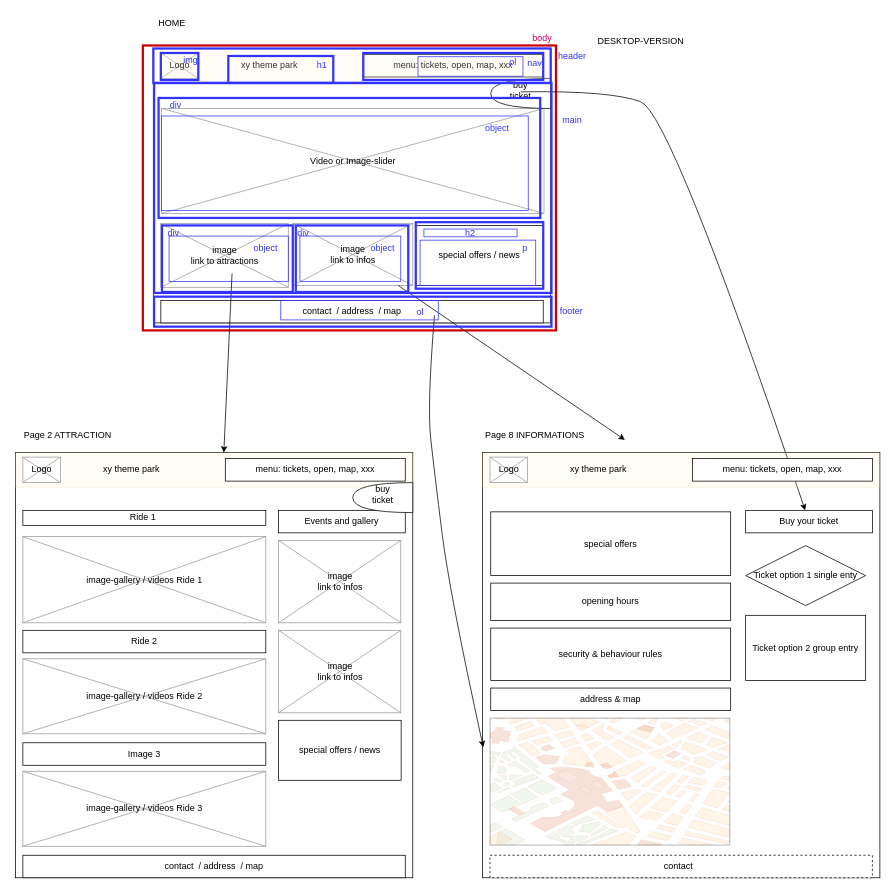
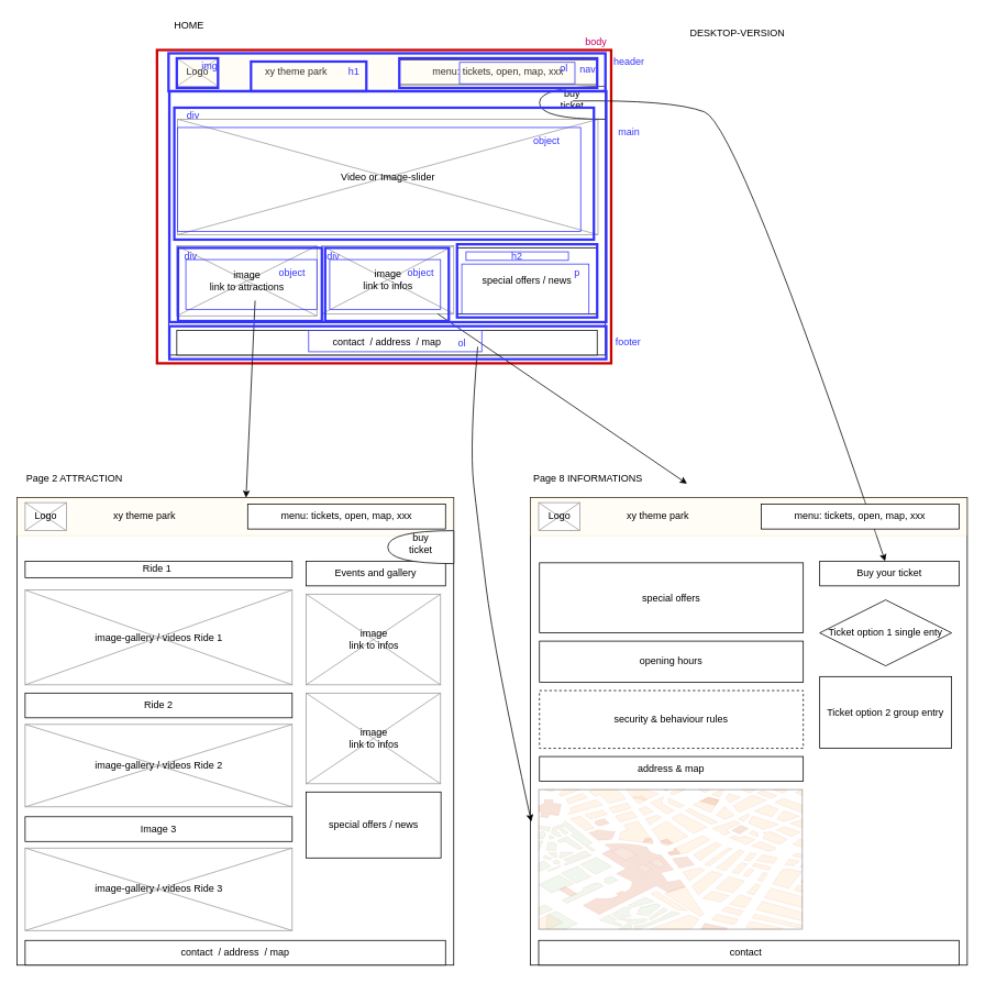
  <mxCell id="0" />
  <mxCell id="1" parent="0" />
  <mxCell id="2" value="" style="rounded=0;whiteSpace=wrap;html=1;strokeWidth=3;fillColor=none;strokeColor=#CC0000;" parent="1" vertex="1"><mxGeometry x="190" y="60" width="551" height="380" as="geometry" /></mxCell>
  <mxCell id="3" value="" style="rounded=0;whiteSpace=wrap;html=1;verticalAlign=middle;" parent="1" vertex="1"><mxGeometry x="643" y="603" width="530" height="567" as="geometry" /></mxCell>
  <mxCell id="4" value="" style="rounded=0;whiteSpace=wrap;html=1;verticalAlign=middle;" parent="1" vertex="1"><mxGeometry x="20" y="603" width="530" height="567" as="geometry" /></mxCell>
  <mxCell id="5" value="" style="rounded=0;whiteSpace=wrap;html=1;labelBackgroundColor=none;opacity=20;fillColor=#fff2cc;strokeColor=#d6b656;" parent="1" vertex="1"><mxGeometry x="204" y="64" width="530" height="46" as="geometry" /></mxCell>
  <mxCell id="6" value="" style="rounded=0;whiteSpace=wrap;html=1;labelBackgroundColor=none;opacity=20;fillColor=#ffe6cc;strokeColor=#d79b00;" parent="1" vertex="1"><mxGeometry x="484" y="110" width="220" height="270" as="geometry" /></mxCell>
  <mxCell id="7" value="" style="rounded=0;whiteSpace=wrap;html=1;verticalAlign=middle;" parent="1" vertex="1"><mxGeometry x="204" y="64" width="530" height="366" as="geometry" /></mxCell>
  <mxCell id="8" value="HOME" style="text;html=1;strokeColor=none;fillColor=none;align=center;verticalAlign=middle;whiteSpace=wrap;rounded=0;" parent="1" vertex="1"><mxGeometry x="194" width="70" height="20" as="geometry" y="20" /></mxCell>
  <mxCell id="9" value="Page 2 ATTRACTION" style="text;html=1;strokeColor=none;fillColor=none;align=center;verticalAlign=middle;whiteSpace=wrap;rounded=0;" parent="1" vertex="1"><mxGeometry x="20" y="570" width="140" height="20" as="geometry" /></mxCell>
  <mxCell id="10" value="Video or Image-slider" style="verticalLabelPosition=middle;shadow=0;dashed=0;align=center;html=1;verticalAlign=middle;strokeWidth=1;shape=mxgraph.mockup.graphics.simpleIcon;strokeColor=#999999;fillColor=#ffffff;labelPosition=center;" parent="1" vertex="1"><mxGeometry x="215" y="144" width="510" height="140" as="geometry" /></mxCell>
  <mxCell id="11" value="image&lt;br&gt;link to attractions" style="verticalLabelPosition=middle;shadow=0;dashed=0;align=center;html=1;verticalAlign=middle;strokeWidth=1;shape=mxgraph.mockup.graphics.simpleIcon;strokeColor=#999999;fillColor=#ffffff;labelPosition=center;" parent="1" vertex="1"><mxGeometry x="214" y="297.5" width="170" height="85" as="geometry" /></mxCell>
  <mxCell id="12" value="image&lt;br&gt;link to infos" style="verticalLabelPosition=middle;shadow=0;dashed=0;align=center;html=1;verticalAlign=middle;strokeWidth=1;shape=mxgraph.mockup.graphics.simpleIcon;strokeColor=#999999;fillColor=#ffffff;labelPosition=center;" parent="1" vertex="1"><mxGeometry x="390" y="297.5" width="160" height="82.5" as="geometry" /></mxCell>
  <mxCell id="13" value="&lt;div&gt;Logo&lt;/div&gt;" style="verticalLabelPosition=middle;shadow=0;dashed=0;align=center;html=1;verticalAlign=middle;strokeWidth=1;shape=mxgraph.mockup.graphics.simpleIcon;strokeColor=#999999;fillColor=#ffffff;labelPosition=center;" parent="1" vertex="1"><mxGeometry x="214" y="70" width="50" height="34" as="geometry" /></mxCell>
  <mxCell id="14" value="" style="shape=or;whiteSpace=wrap;html=1;gradientColor=none;rotation=-180;" parent="1" vertex="1"><mxGeometry x="654" y="104" width="80" height="40" as="geometry" /></mxCell>
  <mxCell id="15" value="xy theme park" style="text;html=1;strokeColor=none;fillColor=none;align=center;verticalAlign=middle;whiteSpace=wrap;rounded=0;" parent="1" vertex="1"><mxGeometry x="309" y="77" width="100" height="20" as="geometry" /></mxCell>
  <mxCell id="16" value="special offers / news" style="rounded=0;whiteSpace=wrap;html=1;gradientColor=none;" parent="1" vertex="1"><mxGeometry x="554" y="300" width="170" height="80" as="geometry" /></mxCell>
  <mxCell id="17" value="contact &amp;nbsp;/ address &amp;nbsp;/ map" style="rounded=0;whiteSpace=wrap;html=1;gradientColor=none;" parent="1" vertex="1"><mxGeometry x="214" y="400" width="510" height="30" as="geometry" /></mxCell>
  <mxCell id="18" value="image-gallery / videos Ride 1" style="verticalLabelPosition=middle;shadow=0;dashed=0;align=center;html=1;verticalAlign=middle;strokeWidth=1;shape=mxgraph.mockup.graphics.simpleIcon;strokeColor=#999999;fillColor=#ffffff;labelPosition=center;" parent="1" vertex="1"><mxGeometry x="30" y="715" width="324" height="115" as="geometry" /></mxCell>
  <mxCell id="19" value="Ride 1&amp;nbsp;" style="rounded=0;whiteSpace=wrap;html=1;gradientColor=none;" parent="1" vertex="1"><mxGeometry x="30" y="680" width="324" height="20" as="geometry" /></mxCell>
  <mxCell id="20" value="special offers" style="rounded=0;whiteSpace=wrap;html=1;gradientColor=none;" parent="1" vertex="1"><mxGeometry x="654" y="682" width="320" height="85" as="geometry" /></mxCell>
  <mxCell id="21" value="buy ticket" style="text;html=1;strokeColor=none;fillColor=none;align=center;verticalAlign=middle;whiteSpace=wrap;rounded=0;labelBackgroundColor=none;opacity=20;" parent="1" vertex="1"><mxGeometry x="674" y="110" width="40" height="20" as="geometry" /></mxCell>
  <mxCell id="22" value="image-gallery / videos Ride 2" style="verticalLabelPosition=middle;shadow=0;dashed=0;align=center;html=1;verticalAlign=middle;strokeWidth=1;shape=mxgraph.mockup.graphics.simpleIcon;strokeColor=#999999;fillColor=#ffffff;labelPosition=center;" parent="1" vertex="1"><mxGeometry x="30" y="878" width="324" height="100" as="geometry" /></mxCell>
  <mxCell id="23" value="Ride 2" style="rounded=0;whiteSpace=wrap;html=1;gradientColor=none;" parent="1" vertex="1"><mxGeometry x="30" y="840" width="324" height="30" as="geometry" /></mxCell>
  <mxCell id="24" value="image&lt;br&gt;link to infos" style="verticalLabelPosition=middle;shadow=0;dashed=0;align=center;html=1;verticalAlign=middle;strokeWidth=1;shape=mxgraph.mockup.graphics.simpleIcon;strokeColor=#999999;fillColor=#ffffff;labelPosition=center;" parent="1" vertex="1"><mxGeometry x="371" y="720" width="163" height="110" as="geometry" /></mxCell>
  <mxCell id="25" value="Events and gallery" style="rounded=0;whiteSpace=wrap;html=1;gradientColor=none;" parent="1" vertex="1"><mxGeometry x="371" y="680" width="169" height="30" as="geometry" /></mxCell>
  <mxCell id="26" value="" style="curved=1;endArrow=classic;html=1;strokeWidth=1;" parent="1" target="47" edge="1"><mxGeometry width="50" height="50" relative="1" as="geometry"><mxPoint x="694" y="121.818" as="sourcePoint" /><mxPoint x="964" y="420" as="targetPoint" /><Array as="points"><mxPoint x="814" y="120" /><mxPoint x="894" y="150" /></Array></mxGeometry></mxCell>
  <mxCell id="27" value="" style="verticalLabelPosition=bottom;shadow=0;dashed=0;align=center;html=1;verticalAlign=top;strokeWidth=1;shape=mxgraph.mockup.misc.map;labelBackgroundColor=none;gradientColor=none;opacity=20;" parent="1" vertex="1"><mxGeometry x="653" y="957" width="321" height="170" as="geometry" /></mxCell>
  <mxCell id="28" value="" style="curved=1;endArrow=classic;html=1;strokeWidth=1;entryX=0.002;entryY=0.693;entryDx=0;entryDy=0;entryPerimeter=0;" parent="1" target="3" edge="1"><mxGeometry width="50" height="50" relative="1" as="geometry"><mxPoint x="579" y="420" as="sourcePoint" /><mxPoint x="619" y="820" as="targetPoint" /><Array as="points"><mxPoint x="569" y="540" /><mxPoint x="579" y="630" /><mxPoint x="599" y="790" /></Array></mxGeometry></mxCell>
  <mxCell id="29" value="address &amp;amp; map" style="rounded=0;whiteSpace=wrap;html=1;gradientColor=none;" parent="1" vertex="1"><mxGeometry x="654" y="917" width="320" height="30" as="geometry" /></mxCell>
  <mxCell id="30" value="opening hours" style="rounded=0;whiteSpace=wrap;html=1;gradientColor=none;" parent="1" vertex="1"><mxGeometry x="654" y="777" width="320" height="50" as="geometry" /></mxCell>
  <mxCell id="31" value="Ticket option 1 single enty" style="rhombus;whiteSpace=wrap;html=1;gradientColor=none;" parent="1" vertex="1"><mxGeometry x="994" y="727" width="160" height="80" as="geometry" /></mxCell>
  <mxCell id="32" value="Ticket option 2 group entry" style="rounded=0;whiteSpace=wrap;html=1;gradientColor=none;" parent="1" vertex="1"><mxGeometry x="994" y="820" width="160" height="87" as="geometry" /></mxCell>
- <mxCell id="33" value="security &amp;amp; behaviour rules" style="rounded=0;whiteSpace=wrap;html=1;gradientColor=none;" parent="1" vertex="1"><mxGeometry x="654" y="837" width="320" height="70" as="geometry" /></mxCell>
+ <mxCell id="33" value="security &amp;amp; behaviour rules" style="rounded=0;whiteSpace=wrap;html=1;gradientColor=none;dashed=1;" parent="1" vertex="1"><mxGeometry x="654" y="837" width="320" height="70" as="geometry" /></mxCell>
  <mxCell id="34" value="menu: tickets, open, map, xxx" style="rounded=0;whiteSpace=wrap;html=1;gradientColor=none;" parent="1" vertex="1"><mxGeometry x="484" y="72" width="240" height="30" as="geometry" /></mxCell>
  <mxCell id="35" value="" style="rounded=0;whiteSpace=wrap;html=1;labelBackgroundColor=none;opacity=20;fillColor=#fff2cc;strokeColor=#d6b656;" parent="1" vertex="1"><mxGeometry x="20" y="603" width="530" height="46" as="geometry" /></mxCell>
  <mxCell id="36" value="&lt;div&gt;Logo&lt;/div&gt;" style="verticalLabelPosition=middle;shadow=0;dashed=0;align=center;html=1;verticalAlign=middle;strokeWidth=1;shape=mxgraph.mockup.graphics.simpleIcon;strokeColor=#999999;fillColor=#ffffff;labelPosition=center;" parent="1" vertex="1"><mxGeometry x="30" y="609" width="50" height="34" as="geometry" /></mxCell>
  <mxCell id="37" value="" style="shape=or;whiteSpace=wrap;html=1;gradientColor=none;rotation=-180;" parent="1" vertex="1"><mxGeometry x="470" y="643" width="80" height="40" as="geometry" /></mxCell>
  <mxCell id="38" value="xy theme park" style="text;html=1;strokeColor=none;fillColor=none;align=center;verticalAlign=middle;whiteSpace=wrap;rounded=0;" parent="1" vertex="1"><mxGeometry x="125" y="616" width="100" height="20" as="geometry" /></mxCell>
  <mxCell id="39" value="special offers / news" style="rounded=0;whiteSpace=wrap;html=1;gradientColor=none;" parent="1" vertex="1"><mxGeometry x="371" y="960" width="163.5" height="80" as="geometry" /></mxCell>
  <mxCell id="40" value="contact &amp;nbsp;/ address &amp;nbsp;/ map" style="rounded=0;whiteSpace=wrap;html=1;gradientColor=none;" parent="1" vertex="1"><mxGeometry x="30" y="1140" width="510" height="30" as="geometry" /></mxCell>
  <mxCell id="41" value="buy ticket" style="text;html=1;strokeColor=none;fillColor=none;align=center;verticalAlign=middle;whiteSpace=wrap;rounded=0;labelBackgroundColor=none;opacity=20;" parent="1" vertex="1"><mxGeometry x="490" y="649" width="40" height="20" as="geometry" /></mxCell>
  <mxCell id="42" value="menu: tickets, open, map, xxx" style="rounded=0;whiteSpace=wrap;html=1;gradientColor=none;" parent="1" vertex="1"><mxGeometry x="300" y="611" width="240" height="30" as="geometry" /></mxCell>
  <mxCell id="43" value="image&lt;br&gt;link to infos" style="verticalLabelPosition=middle;shadow=0;dashed=0;align=center;html=1;verticalAlign=middle;strokeWidth=1;shape=mxgraph.mockup.graphics.simpleIcon;strokeColor=#999999;fillColor=#ffffff;labelPosition=center;" parent="1" vertex="1"><mxGeometry x="371" y="840" width="163" height="110" as="geometry" /></mxCell>
  <mxCell id="44" value="image-gallery / videos Ride 3" style="verticalLabelPosition=middle;shadow=0;dashed=0;align=center;html=1;verticalAlign=middle;strokeWidth=1;shape=mxgraph.mockup.graphics.simpleIcon;strokeColor=#999999;fillColor=#ffffff;labelPosition=center;" parent="1" vertex="1"><mxGeometry x="30" y="1028" width="324" height="100" as="geometry" /></mxCell>
  <mxCell id="45" value="Image 3" style="rounded=0;whiteSpace=wrap;html=1;gradientColor=none;" parent="1" vertex="1"><mxGeometry x="30" y="990" width="324" height="30" as="geometry" /></mxCell>
  <mxCell id="46" value="Page 8 INFORMATIONS" style="text;html=1;strokeColor=none;fillColor=none;align=center;verticalAlign=middle;whiteSpace=wrap;rounded=0;" parent="1" vertex="1"><mxGeometry x="643" y="570" width="140" height="20" as="geometry" /></mxCell>
  <mxCell id="47" value="Buy your ticket" style="rounded=0;whiteSpace=wrap;html=1;gradientColor=none;" parent="1" vertex="1"><mxGeometry x="994" y="680" width="169" height="30" as="geometry" /></mxCell>
  <mxCell id="48" value="" style="rounded=0;whiteSpace=wrap;html=1;labelBackgroundColor=none;opacity=20;fillColor=#fff2cc;strokeColor=#d6b656;" parent="1" vertex="1"><mxGeometry x="643" y="603" width="530" height="46" as="geometry" /></mxCell>
  <mxCell id="49" value="&lt;div&gt;Logo&lt;/div&gt;" style="verticalLabelPosition=middle;shadow=0;dashed=0;align=center;html=1;verticalAlign=middle;strokeWidth=1;shape=mxgraph.mockup.graphics.simpleIcon;strokeColor=#999999;fillColor=#ffffff;labelPosition=center;" parent="1" vertex="1"><mxGeometry x="653" y="609" width="50" height="34" as="geometry" /></mxCell>
  <mxCell id="50" value="xy theme park" style="text;html=1;strokeColor=none;fillColor=none;align=center;verticalAlign=middle;whiteSpace=wrap;rounded=0;" parent="1" vertex="1"><mxGeometry x="748" y="616" width="100" height="20" as="geometry" /></mxCell>
- <mxCell id="51" value="contact &amp;nbsp;" style="rounded=0;whiteSpace=wrap;html=1;gradientColor=none;dashed=1;" parent="1" vertex="1"><mxGeometry x="653" y="1140" width="510" height="30" as="geometry" /></mxCell>
+ <mxCell id="51" value="contact &amp;nbsp;" style="rounded=0;whiteSpace=wrap;html=1;gradientColor=none;" parent="1" vertex="1"><mxGeometry x="653" y="1140" width="510" height="30" as="geometry" /></mxCell>
  <mxCell id="52" value="menu: tickets, open, map, xxx" style="rounded=0;whiteSpace=wrap;html=1;gradientColor=none;" parent="1" vertex="1"><mxGeometry x="923" y="611" width="240" height="30" as="geometry" /></mxCell>
  <mxCell id="53" value="" style="endArrow=classic;html=1;" parent="1" source="12" edge="1"><mxGeometry width="50" height="50" relative="1" as="geometry"><mxPoint x="783" y="636" as="sourcePoint" /><mxPoint x="833" y="586" as="targetPoint" /></mxGeometry></mxCell>
  <mxCell id="54" value="" style="endArrow=classic;html=1;" parent="1" target="4" edge="1"><mxGeometry width="50" height="50" relative="1" as="geometry"><mxPoint x="309.001" y="364" as="sourcePoint" /><mxPoint x="611.44" y="570" as="targetPoint" /></mxGeometry></mxCell>
  <mxCell id="55" value="" style="rounded=0;whiteSpace=wrap;html=1;labelBackgroundColor=none;opacity=20;fillColor=#fff2cc;strokeColor=#d6b656;" parent="1" vertex="1"><mxGeometry x="204" y="64" width="530" height="46" as="geometry" /></mxCell>
- <mxCell id="56" value="DESKTOP-VERSION" style="text;html=1;align=center;verticalAlign=middle;resizable=0;points=[];autosize=1;strokeColor=none;" parent="1" vertex="1"><mxGeometry x="789" y="45" width="130" height="20" as="geometry" /></mxCell>
+ <mxCell id="56" value="DESKTOP-VERSION" style="text;html=1;align=center;verticalAlign=middle;resizable=0;points=[];autosize=1;strokeColor=none;" parent="1" vertex="1"><mxGeometry x="829" y="30" width="130" height="20" as="geometry" /></mxCell>
  <mxCell id="57" value="" style="rounded=0;whiteSpace=wrap;html=1;strokeColor=#3333FF;strokeWidth=3;fillColor=none;" parent="1" vertex="1"><mxGeometry x="204" y="64" width="530" height="46" as="geometry" /></mxCell>
  <mxCell id="58" value="&lt;font color=&quot;#3333ff&quot;&gt;header&lt;/font&gt;" style="text;html=1;strokeColor=none;fillColor=none;align=center;verticalAlign=middle;whiteSpace=wrap;rounded=0;" parent="1" vertex="1"><mxGeometry x="743" y="64" width="40" height="20" as="geometry" /></mxCell>
  <mxCell id="59" value="" style="rounded=0;whiteSpace=wrap;html=1;strokeColor=#3333FF;strokeWidth=3;fillColor=none;" parent="1" vertex="1"><mxGeometry x="304" y="74" width="140" height="36" as="geometry" /></mxCell>
  <mxCell id="60" value="&lt;font color=&quot;#3333ff&quot;&gt;h1&lt;br&gt;&lt;/font&gt;" style="text;html=1;strokeColor=none;fillColor=none;align=center;verticalAlign=middle;whiteSpace=wrap;rounded=0;" parent="1" vertex="1"><mxGeometry x="409" y="77" width="40" height="20" as="geometry" /></mxCell>
  <mxCell id="61" value="" style="rounded=0;whiteSpace=wrap;html=1;strokeColor=#3333FF;strokeWidth=3;fillColor=none;" parent="1" vertex="1"><mxGeometry x="484" y="70" width="240" height="36" as="geometry" /></mxCell>
  <mxCell id="62" value="&lt;font color=&quot;#3333ff&quot;&gt;nav&lt;br&gt;&lt;/font&gt;" style="text;html=1;strokeColor=none;fillColor=none;align=center;verticalAlign=middle;whiteSpace=wrap;rounded=0;" parent="1" vertex="1"><mxGeometry x="693" y="74" width="40" height="20" as="geometry" /></mxCell>
  <mxCell id="63" value="" style="rounded=0;whiteSpace=wrap;html=1;strokeColor=#3333FF;strokeWidth=3;fillColor=none;" parent="1" vertex="1"><mxGeometry x="205" y="110" width="530" height="280" as="geometry" /></mxCell>
  <mxCell id="64" value="&lt;font color=&quot;#3333ff&quot;&gt;main&lt;/font&gt;" style="text;html=1;strokeColor=none;fillColor=none;align=center;verticalAlign=middle;whiteSpace=wrap;rounded=0;" parent="1" vertex="1"><mxGeometry x="743" y="150" width="40" height="20" as="geometry" /></mxCell>
  <mxCell id="65" value="" style="rounded=0;whiteSpace=wrap;html=1;strokeColor=#3333FF;strokeWidth=3;fillColor=none;" parent="1" vertex="1"><mxGeometry x="205" y="395" width="530" height="40" as="geometry" /></mxCell>
  <mxCell id="66" value="&lt;font color=&quot;#3333ff&quot;&gt;footer&lt;/font&gt;" style="text;html=1;strokeColor=none;fillColor=none;align=center;verticalAlign=middle;whiteSpace=wrap;rounded=0;" parent="1" vertex="1"><mxGeometry x="742" y="405" width="40" height="20" as="geometry" /></mxCell>
  <mxCell id="67" value="&lt;font color=&quot;#cc0066&quot;&gt;body&lt;/font&gt;" style="text;html=1;strokeColor=none;fillColor=none;align=center;verticalAlign=middle;whiteSpace=wrap;rounded=0;" parent="1" vertex="1"><mxGeometry x="703" y="40" width="40" height="20" as="geometry" /></mxCell>
  <mxCell id="68" value="&lt;font color=&quot;#3333ff&quot;&gt;img&lt;/font&gt;" style="text;html=1;strokeColor=none;fillColor=none;align=center;verticalAlign=middle;whiteSpace=wrap;rounded=0;" parent="1" vertex="1"><mxGeometry x="234" y="70" width="40" height="20" as="geometry" /></mxCell>
  <mxCell id="69" value="" style="rounded=0;whiteSpace=wrap;html=1;strokeColor=#3333FF;strokeWidth=3;fillColor=none;" parent="1" vertex="1"><mxGeometry x="214" y="70" width="50" height="36" as="geometry" /></mxCell>
  <mxCell id="70" value="" style="rounded=0;whiteSpace=wrap;html=1;strokeColor=#3333FF;strokeWidth=3;fillColor=none;" parent="1" vertex="1"><mxGeometry x="211" y="130" width="509" height="160" as="geometry" /></mxCell>
  <mxCell id="71" value="&lt;font color=&quot;#3333ff&quot;&gt;object&lt;/font&gt;" style="text;html=1;strokeColor=none;fillColor=none;align=center;verticalAlign=middle;whiteSpace=wrap;rounded=0;" parent="1" vertex="1"><mxGeometry x="643" y="160" width="40" height="20" as="geometry" /></mxCell>
  <mxCell id="72" value="" style="rounded=0;whiteSpace=wrap;html=1;strokeColor=#3333FF;strokeWidth=1;fillColor=none;" parent="1" vertex="1"><mxGeometry x="557" y="75" width="140" height="26" as="geometry" /></mxCell>
  <mxCell id="73" value="&lt;font color=&quot;#3333ff&quot;&gt;ol&lt;br&gt;&lt;/font&gt;" style="text;html=1;strokeColor=none;fillColor=none;align=center;verticalAlign=middle;whiteSpace=wrap;rounded=0;" parent="1" vertex="1"><mxGeometry x="664" y="72" width="40" height="20" as="geometry" /></mxCell>
  <mxCell id="74" value="" style="rounded=0;whiteSpace=wrap;html=1;strokeColor=#3333FF;strokeWidth=1;fillColor=none;" parent="1" vertex="1"><mxGeometry x="374" y="400" width="210" height="26" as="geometry" /></mxCell>
  <mxCell id="75" value="&lt;font color=&quot;#3333ff&quot;&gt;ol&lt;br&gt;&lt;/font&gt;" style="text;html=1;strokeColor=none;fillColor=none;align=center;verticalAlign=middle;whiteSpace=wrap;rounded=0;" parent="1" vertex="1"><mxGeometry x="540" y="406" width="40" height="20" as="geometry" /></mxCell>
  <mxCell id="76" value="" style="rounded=0;whiteSpace=wrap;html=1;strokeColor=#3333FF;strokeWidth=1;fillColor=none;" parent="1" vertex="1"><mxGeometry x="215" y="154" width="489" height="126" as="geometry" /></mxCell>
  <mxCell id="77" value="&lt;font color=&quot;#3333ff&quot;&gt;div&lt;/font&gt;" style="text;html=1;strokeColor=none;fillColor=none;align=center;verticalAlign=middle;whiteSpace=wrap;rounded=0;" parent="1" vertex="1"><mxGeometry x="214" y="130" width="40" height="20" as="geometry" /></mxCell>
  <mxCell id="78" value="" style="rounded=0;whiteSpace=wrap;html=1;strokeColor=#3333FF;strokeWidth=3;fillColor=none;" parent="1" vertex="1"><mxGeometry x="215.5" y="300" width="174.5" height="88.75" as="geometry" /></mxCell>
  <mxCell id="79" value="" style="rounded=0;whiteSpace=wrap;html=1;strokeColor=#3333FF;strokeWidth=3;fillColor=none;" parent="1" vertex="1"><mxGeometry x="394" y="300" width="150" height="88.75" as="geometry" /></mxCell>
  <mxCell id="80" value="" style="rounded=0;whiteSpace=wrap;html=1;strokeColor=#3333FF;strokeWidth=3;fillColor=none;" parent="1" vertex="1"><mxGeometry x="554" y="295.63" width="170" height="88.75" as="geometry" /></mxCell>
  <mxCell id="81" value="&lt;font color=&quot;#3333ff&quot;&gt;div&lt;/font&gt;" style="text;html=1;strokeColor=none;fillColor=none;align=center;verticalAlign=middle;whiteSpace=wrap;rounded=0;" parent="1" vertex="1"><mxGeometry x="211" y="300" width="40" height="20" as="geometry" /></mxCell>
  <mxCell id="82" value="&lt;font color=&quot;#3333ff&quot;&gt;div&lt;/font&gt;" style="text;html=1;strokeColor=none;fillColor=none;align=center;verticalAlign=middle;whiteSpace=wrap;rounded=0;" parent="1" vertex="1"><mxGeometry x="384" y="300" width="40" height="20" as="geometry" /></mxCell>
  <mxCell id="83" value="&lt;font color=&quot;#3333ff&quot;&gt;object&lt;/font&gt;" style="text;html=1;strokeColor=none;fillColor=none;align=center;verticalAlign=middle;whiteSpace=wrap;rounded=0;" parent="1" vertex="1"><mxGeometry x="334" y="320" width="40" height="20" as="geometry" /></mxCell>
  <mxCell id="84" value="" style="rounded=0;whiteSpace=wrap;html=1;strokeColor=#3333FF;strokeWidth=1;fillColor=none;" parent="1" vertex="1"><mxGeometry x="225" y="314.18" width="159" height="60.38" as="geometry" /></mxCell>
  <mxCell id="85" value="" style="rounded=0;whiteSpace=wrap;html=1;strokeColor=#3333FF;strokeWidth=1;fillColor=none;" parent="1" vertex="1"><mxGeometry x="399.5" y="314.18" width="134.5" height="60.38" as="geometry" /></mxCell>
  <mxCell id="86" value="&lt;font color=&quot;#3333ff&quot;&gt;object&lt;/font&gt;" style="text;html=1;strokeColor=none;fillColor=none;align=center;verticalAlign=middle;whiteSpace=wrap;rounded=0;" parent="1" vertex="1"><mxGeometry x="490" y="320" width="40" height="20" as="geometry" /></mxCell>
  <mxCell id="87" value="" style="rounded=0;whiteSpace=wrap;html=1;strokeColor=#3333FF;strokeWidth=1;fillColor=none;" parent="1" vertex="1"><mxGeometry x="559.75" y="319.62" width="154.25" height="60.38" as="geometry" /></mxCell>
  <mxCell id="88" value="&lt;font color=&quot;#3333ff&quot;&gt;p&lt;/font&gt;" style="text;html=1;strokeColor=none;fillColor=none;align=center;verticalAlign=middle;whiteSpace=wrap;rounded=0;" parent="1" vertex="1"><mxGeometry x="680" y="319.62" width="40" height="20" as="geometry" /></mxCell>
  <mxCell id="89" value="&lt;font color=&quot;#3333ff&quot;&gt;h2&lt;/font&gt;" style="rounded=0;whiteSpace=wrap;html=1;strokeColor=#3333FF;strokeWidth=1;fillColor=none;" parent="1" vertex="1"><mxGeometry x="564.88" y="304.81" width="124.25" height="10.38" as="geometry" /></mxCell>
